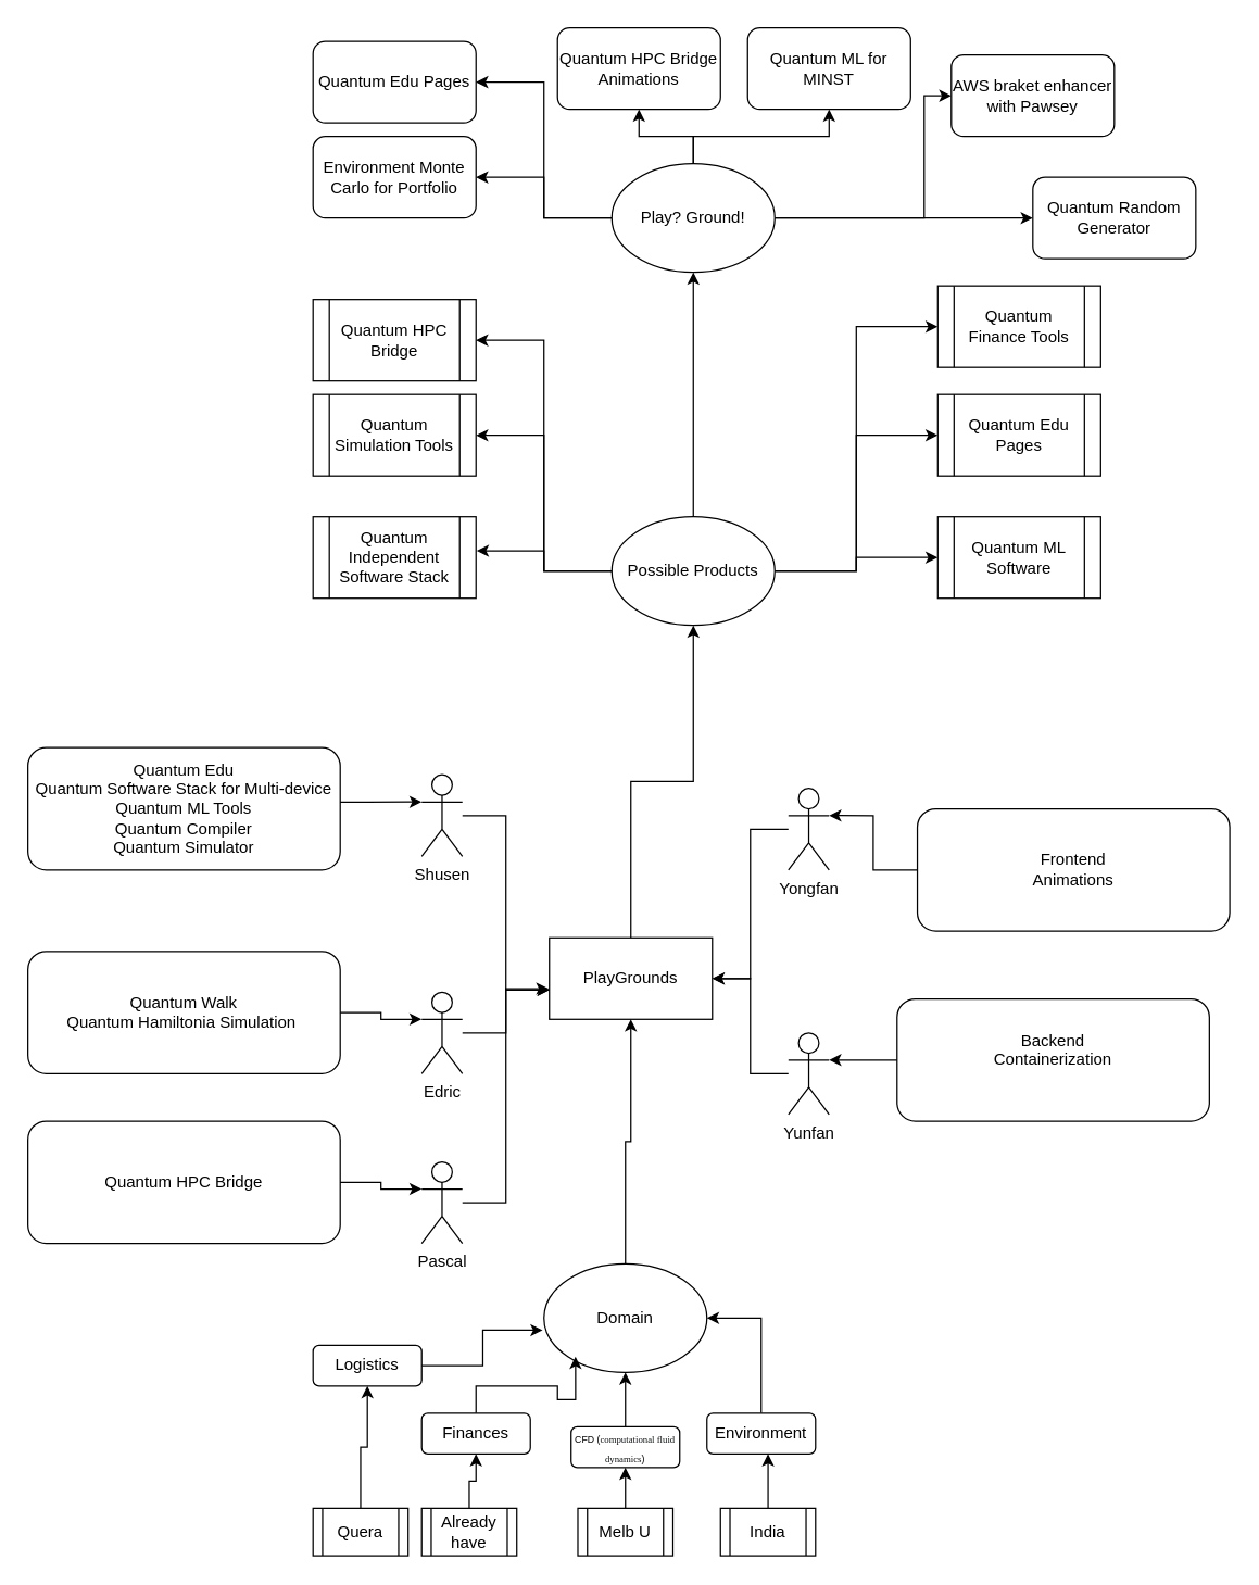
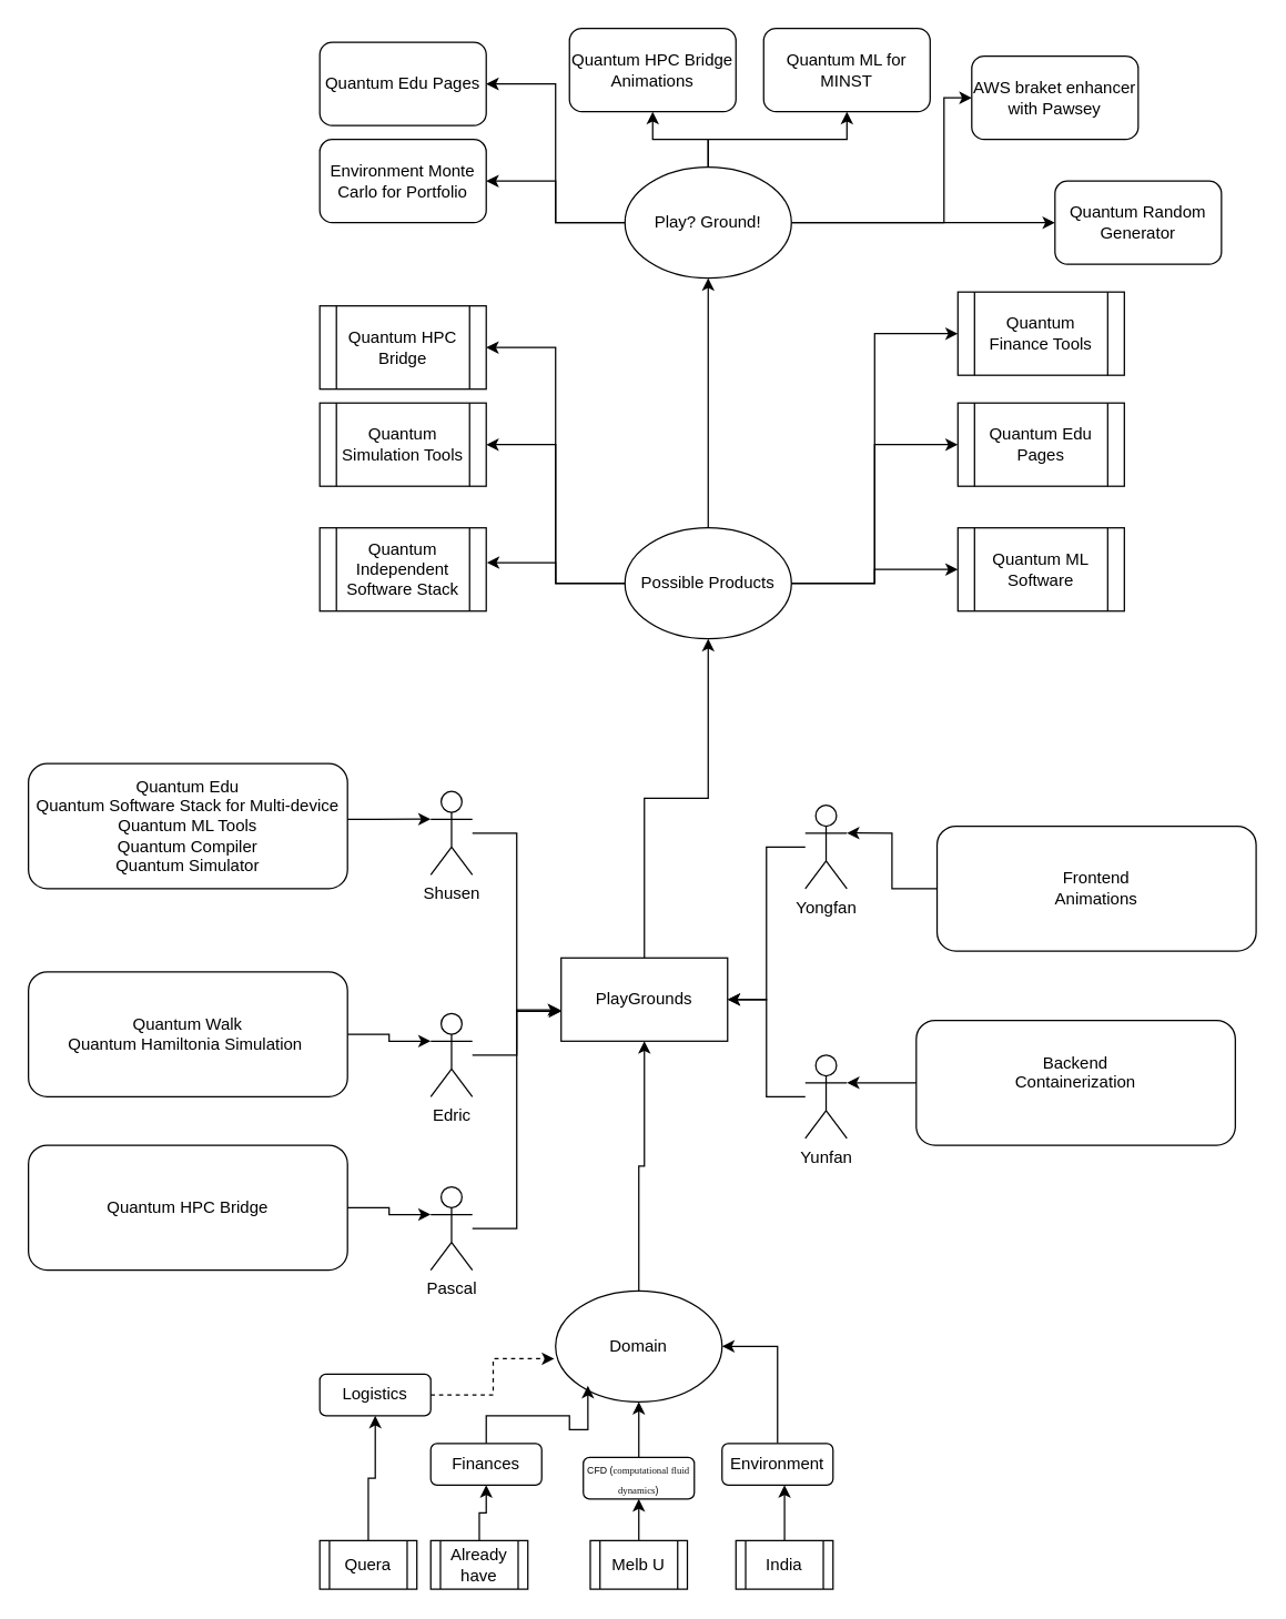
  <mxCell id="0" />
  <mxCell id="1" parent="0" />
  <mxCell id="2" value="Shusen" style="shape=umlActor;verticalLabelPosition=bottom;verticalAlign=top;html=1;outlineConnect=0;" vertex="1" parent="1"><mxGeometry x="310" y="570" width="30" height="60" as="geometry" /></mxCell>
  <mxCell id="3" style="edgeStyle=orthogonalEdgeStyle;rounded=0;orthogonalLoop=1;jettySize=auto;html=1;entryX=0.5;entryY=1;entryDx=0;entryDy=0;" edge="1" parent="1" source="4" target="48"><mxGeometry relative="1" as="geometry" /></mxCell>
  <mxCell id="4" value="PlayGrounds" style="rounded=0;whiteSpace=wrap;html=1;" vertex="1" parent="1"><mxGeometry x="404" y="690" width="120" height="60" as="geometry" /></mxCell>
  <mxCell id="5" value="Quantum Edu&lt;div&gt;Quantum Software Stack for Multi-device&lt;/div&gt;&lt;div&gt;Quantum ML Tools&lt;/div&gt;&lt;div&gt;Quantum Compiler&lt;/div&gt;&lt;div&gt;Quantum Simulator&lt;/div&gt;" style="rounded=1;whiteSpace=wrap;html=1;" vertex="1" parent="1"><mxGeometry x="20" y="550" width="230" height="90" as="geometry" /></mxCell>
  <mxCell id="6" style="edgeStyle=orthogonalEdgeStyle;rounded=0;orthogonalLoop=1;jettySize=auto;html=1;entryX=0;entryY=0.333;entryDx=0;entryDy=0;entryPerimeter=0;" edge="1" parent="1" source="5" target="2"><mxGeometry relative="1" as="geometry"><Array as="points"><mxPoint x="270" y="590" /><mxPoint x="270" y="590" /></Array></mxGeometry></mxCell>
  <mxCell id="7" value="Edric" style="shape=umlActor;verticalLabelPosition=bottom;verticalAlign=top;html=1;outlineConnect=0;" vertex="1" parent="1"><mxGeometry x="310" y="730" width="30" height="60" as="geometry" /></mxCell>
  <mxCell id="8" value="Quantum Walk&lt;div&gt;Quantum Hamiltonia Simulation&amp;nbsp;&lt;/div&gt;" style="rounded=1;whiteSpace=wrap;html=1;" vertex="1" parent="1"><mxGeometry x="20" y="700" width="230" height="90" as="geometry" /></mxCell>
  <mxCell id="9" style="edgeStyle=orthogonalEdgeStyle;rounded=0;orthogonalLoop=1;jettySize=auto;html=1;entryX=0;entryY=0.333;entryDx=0;entryDy=0;entryPerimeter=0;" edge="1" parent="1" source="8" target="7"><mxGeometry relative="1" as="geometry" /></mxCell>
  <mxCell id="10" value="Pascal" style="shape=umlActor;verticalLabelPosition=bottom;verticalAlign=top;html=1;outlineConnect=0;" vertex="1" parent="1"><mxGeometry x="310" y="855" width="30" height="60" as="geometry" /></mxCell>
  <mxCell id="11" value="Quantum HPC Bridge" style="rounded=1;whiteSpace=wrap;html=1;" vertex="1" parent="1"><mxGeometry x="20" y="825" width="230" height="90" as="geometry" /></mxCell>
  <mxCell id="12" style="edgeStyle=orthogonalEdgeStyle;rounded=0;orthogonalLoop=1;jettySize=auto;html=1;entryX=0;entryY=0.333;entryDx=0;entryDy=0;entryPerimeter=0;" edge="1" parent="1" source="11" target="10"><mxGeometry relative="1" as="geometry" /></mxCell>
  <mxCell id="13" style="edgeStyle=orthogonalEdgeStyle;rounded=0;orthogonalLoop=1;jettySize=auto;html=1;entryX=1;entryY=0.5;entryDx=0;entryDy=0;" edge="1" parent="1" source="14" target="4"><mxGeometry relative="1" as="geometry" /></mxCell>
  <mxCell id="14" value="Yongfan" style="shape=umlActor;verticalLabelPosition=bottom;verticalAlign=top;html=1;outlineConnect=0;" vertex="1" parent="1"><mxGeometry x="580" y="580" width="30" height="60" as="geometry" /></mxCell>
  <mxCell id="15" value="Frontend&lt;div&gt;Animations&lt;/div&gt;" style="rounded=1;whiteSpace=wrap;html=1;" vertex="1" parent="1"><mxGeometry x="675" y="595" width="230" height="90" as="geometry" /></mxCell>
  <mxCell id="16" style="edgeStyle=orthogonalEdgeStyle;rounded=0;orthogonalLoop=1;jettySize=auto;html=1;entryX=1;entryY=0.333;entryDx=0;entryDy=0;entryPerimeter=0;" edge="1" parent="1" source="15" target="14"><mxGeometry relative="1" as="geometry" /></mxCell>
  <mxCell id="17" value="Backend&lt;div&gt;Containerization&lt;/div&gt;&lt;div&gt;&lt;br&gt;&lt;/div&gt;" style="rounded=1;whiteSpace=wrap;html=1;" vertex="1" parent="1"><mxGeometry x="660" y="735" width="230" height="90" as="geometry" /></mxCell>
  <mxCell id="18" style="edgeStyle=orthogonalEdgeStyle;rounded=0;orthogonalLoop=1;jettySize=auto;html=1;entryX=1;entryY=0.5;entryDx=0;entryDy=0;" edge="1" parent="1" source="19" target="4"><mxGeometry relative="1" as="geometry" /></mxCell>
  <mxCell id="19" value="Yunfan" style="shape=umlActor;verticalLabelPosition=bottom;verticalAlign=top;html=1;outlineConnect=0;" vertex="1" parent="1"><mxGeometry x="580" y="760" width="30" height="60" as="geometry" /></mxCell>
  <mxCell id="20" style="edgeStyle=orthogonalEdgeStyle;rounded=0;orthogonalLoop=1;jettySize=auto;html=1;entryX=1;entryY=0.333;entryDx=0;entryDy=0;entryPerimeter=0;" edge="1" parent="1" source="17" target="19"><mxGeometry relative="1" as="geometry" /></mxCell>
  <mxCell id="21" style="edgeStyle=orthogonalEdgeStyle;rounded=0;orthogonalLoop=1;jettySize=auto;html=1;entryX=0.002;entryY=0.64;entryDx=0;entryDy=0;entryPerimeter=0;" edge="1" parent="1" source="2" target="4"><mxGeometry relative="1" as="geometry" /></mxCell>
  <mxCell id="22" style="edgeStyle=orthogonalEdgeStyle;rounded=0;orthogonalLoop=1;jettySize=auto;html=1;entryX=-0.006;entryY=0.624;entryDx=0;entryDy=0;entryPerimeter=0;" edge="1" parent="1" source="7" target="4"><mxGeometry relative="1" as="geometry" /></mxCell>
  <mxCell id="23" style="edgeStyle=orthogonalEdgeStyle;rounded=0;orthogonalLoop=1;jettySize=auto;html=1;entryX=0.002;entryY=0.64;entryDx=0;entryDy=0;entryPerimeter=0;" edge="1" parent="1" source="10" target="4"><mxGeometry relative="1" as="geometry" /></mxCell>
  <mxCell id="24" style="edgeStyle=orthogonalEdgeStyle;rounded=0;orthogonalLoop=1;jettySize=auto;html=1;" edge="1" parent="1" source="25" target="4"><mxGeometry relative="1" as="geometry" /></mxCell>
  <mxCell id="25" value="Domain" style="ellipse;whiteSpace=wrap;html=1;" vertex="1" parent="1"><mxGeometry x="400" y="930" width="120" height="80" as="geometry" /></mxCell>
  <mxCell id="26" value="Logistics" style="rounded=1;whiteSpace=wrap;html=1;" vertex="1" parent="1"><mxGeometry x="230" y="990" width="80" height="30" as="geometry" /></mxCell>
  <mxCell id="27" value="Finances" style="rounded=1;whiteSpace=wrap;html=1;" vertex="1" parent="1"><mxGeometry x="310" y="1040" width="80" height="30" as="geometry" /></mxCell>
  <mxCell id="28" style="edgeStyle=orthogonalEdgeStyle;rounded=0;orthogonalLoop=1;jettySize=auto;html=1;entryX=0.5;entryY=1;entryDx=0;entryDy=0;" edge="1" parent="1" source="29" target="25"><mxGeometry relative="1" as="geometry" /></mxCell>
  <mxCell id="29" value="&lt;font style=&quot;font-size: 7px;&quot;&gt;CFD (&lt;span style=&quot;color: rgb(16, 18, 20); font-family: Poppins-Medium; text-align: left; background-color: rgb(255, 255, 255);&quot;&gt;computational fluid dynamics&lt;/span&gt;)&lt;/font&gt;" style="rounded=1;whiteSpace=wrap;html=1;" vertex="1" parent="1"><mxGeometry x="420" y="1050" width="80" height="30" as="geometry" /></mxCell>
  <mxCell id="30" style="edgeStyle=orthogonalEdgeStyle;rounded=0;orthogonalLoop=1;jettySize=auto;html=1;entryX=1;entryY=0.5;entryDx=0;entryDy=0;" edge="1" parent="1" source="31" target="25"><mxGeometry relative="1" as="geometry" /></mxCell>
  <mxCell id="31" value="Environment" style="rounded=1;whiteSpace=wrap;html=1;" vertex="1" parent="1"><mxGeometry x="520" y="1040" width="80" height="30" as="geometry" /></mxCell>
  <mxCell id="32" style="edgeStyle=orthogonalEdgeStyle;rounded=0;orthogonalLoop=1;jettySize=auto;html=1;entryX=0.5;entryY=1;entryDx=0;entryDy=0;" edge="1" parent="1" source="33" target="26"><mxGeometry relative="1" as="geometry" /></mxCell>
  <mxCell id="33" value="Quera" style="shape=process;whiteSpace=wrap;html=1;backgroundOutline=1;" vertex="1" parent="1"><mxGeometry x="230" y="1110" width="70" height="35" as="geometry" /></mxCell>
  <mxCell id="34" style="edgeStyle=orthogonalEdgeStyle;rounded=0;orthogonalLoop=1;jettySize=auto;html=1;entryX=0.5;entryY=1;entryDx=0;entryDy=0;" edge="1" parent="1" source="35" target="27"><mxGeometry relative="1" as="geometry" /></mxCell>
  <mxCell id="35" value="Already have" style="shape=process;whiteSpace=wrap;html=1;backgroundOutline=1;" vertex="1" parent="1"><mxGeometry x="310" y="1110" width="70" height="35" as="geometry" /></mxCell>
  <mxCell id="36" style="edgeStyle=orthogonalEdgeStyle;rounded=0;orthogonalLoop=1;jettySize=auto;html=1;entryX=0.5;entryY=1;entryDx=0;entryDy=0;" edge="1" parent="1" source="37" target="29"><mxGeometry relative="1" as="geometry" /></mxCell>
  <mxCell id="37" value="Melb U" style="shape=process;whiteSpace=wrap;html=1;backgroundOutline=1;" vertex="1" parent="1"><mxGeometry x="425" y="1110" width="70" height="35" as="geometry" /></mxCell>
  <mxCell id="38" value="India" style="shape=process;whiteSpace=wrap;html=1;backgroundOutline=1;" vertex="1" parent="1"><mxGeometry x="530" y="1110" width="70" height="35" as="geometry" /></mxCell>
  <mxCell id="39" style="edgeStyle=orthogonalEdgeStyle;rounded=0;orthogonalLoop=1;jettySize=auto;html=1;entryX=0.563;entryY=1;entryDx=0;entryDy=0;entryPerimeter=0;" edge="1" parent="1" source="38" target="31"><mxGeometry relative="1" as="geometry" /></mxCell>
- <mxCell id="40" style="edgeStyle=orthogonalEdgeStyle;rounded=0;orthogonalLoop=1;jettySize=auto;html=1;entryX=-0.008;entryY=0.611;entryDx=0;entryDy=0;entryPerimeter=0;" edge="1" parent="1" source="26" target="25"><mxGeometry relative="1" as="geometry" /></mxCell>
+ <mxCell id="40" style="edgeStyle=orthogonalEdgeStyle;rounded=0;orthogonalLoop=1;jettySize=auto;html=1;entryX=-0.008;entryY=0.611;entryDx=0;entryDy=0;entryPerimeter=0;dashed=1;" edge="1" parent="1" source="26" target="25"><mxGeometry relative="1" as="geometry" /></mxCell>
  <mxCell id="41" style="edgeStyle=orthogonalEdgeStyle;rounded=0;orthogonalLoop=1;jettySize=auto;html=1;entryX=0.194;entryY=0.855;entryDx=0;entryDy=0;entryPerimeter=0;exitX=0.5;exitY=0;exitDx=0;exitDy=0;" edge="1" parent="1" source="27" target="25"><mxGeometry relative="1" as="geometry" /></mxCell>
  <mxCell id="42" style="edgeStyle=orthogonalEdgeStyle;rounded=0;orthogonalLoop=1;jettySize=auto;html=1;entryX=1;entryY=0.5;entryDx=0;entryDy=0;" edge="1" parent="1" source="48" target="49"><mxGeometry relative="1" as="geometry" /></mxCell>
  <mxCell id="43" style="edgeStyle=orthogonalEdgeStyle;rounded=0;orthogonalLoop=1;jettySize=auto;html=1;entryX=1;entryY=0.5;entryDx=0;entryDy=0;" edge="1" parent="1" source="48" target="50"><mxGeometry relative="1" as="geometry" /></mxCell>
  <mxCell id="44" style="edgeStyle=orthogonalEdgeStyle;rounded=0;orthogonalLoop=1;jettySize=auto;html=1;entryX=0;entryY=0.5;entryDx=0;entryDy=0;" edge="1" parent="1" source="48" target="52"><mxGeometry relative="1" as="geometry" /></mxCell>
  <mxCell id="45" style="edgeStyle=orthogonalEdgeStyle;rounded=0;orthogonalLoop=1;jettySize=auto;html=1;entryX=0;entryY=0.5;entryDx=0;entryDy=0;" edge="1" parent="1" source="48" target="54"><mxGeometry relative="1" as="geometry" /></mxCell>
  <mxCell id="46" style="edgeStyle=orthogonalEdgeStyle;rounded=0;orthogonalLoop=1;jettySize=auto;html=1;entryX=0.5;entryY=1;entryDx=0;entryDy=0;" edge="1" parent="1" source="48" target="63"><mxGeometry relative="1" as="geometry" /></mxCell>
  <mxCell id="47" style="edgeStyle=orthogonalEdgeStyle;rounded=0;orthogonalLoop=1;jettySize=auto;html=1;entryX=0;entryY=0.5;entryDx=0;entryDy=0;" edge="1" parent="1" source="48" target="51"><mxGeometry relative="1" as="geometry" /></mxCell>
  <mxCell id="48" value="Possible Products" style="ellipse;whiteSpace=wrap;html=1;" vertex="1" parent="1"><mxGeometry x="450" y="380" width="120" height="80" as="geometry" /></mxCell>
  <mxCell id="49" value="Quantum Simulation Tools" style="shape=process;whiteSpace=wrap;html=1;backgroundOutline=1;" vertex="1" parent="1"><mxGeometry x="230" y="290" width="120" height="60" as="geometry" /></mxCell>
  <mxCell id="50" value="Quantum HPC Bridge" style="shape=process;whiteSpace=wrap;html=1;backgroundOutline=1;" vertex="1" parent="1"><mxGeometry x="230" y="220" width="120" height="60" as="geometry" /></mxCell>
  <mxCell id="51" value="Quantum Finance Tools" style="shape=process;whiteSpace=wrap;html=1;backgroundOutline=1;" vertex="1" parent="1"><mxGeometry x="690" y="210" width="120" height="60" as="geometry" /></mxCell>
  <mxCell id="52" value="Quantum Edu Pages" style="shape=process;whiteSpace=wrap;html=1;backgroundOutline=1;" vertex="1" parent="1"><mxGeometry x="690" y="290" width="120" height="60" as="geometry" /></mxCell>
  <mxCell id="53" value="Quantum Independent Software Stack" style="shape=process;whiteSpace=wrap;html=1;backgroundOutline=1;" vertex="1" parent="1"><mxGeometry x="230" y="380" width="120" height="60" as="geometry" /></mxCell>
  <mxCell id="54" value="Quantum ML Software" style="shape=process;whiteSpace=wrap;html=1;backgroundOutline=1;" vertex="1" parent="1"><mxGeometry x="690" y="380" width="120" height="60" as="geometry" /></mxCell>
  <mxCell id="55" style="edgeStyle=orthogonalEdgeStyle;rounded=0;orthogonalLoop=1;jettySize=auto;html=1;entryX=1.004;entryY=0.418;entryDx=0;entryDy=0;entryPerimeter=0;" edge="1" parent="1" source="48" target="53"><mxGeometry relative="1" as="geometry" /></mxCell>
  <mxCell id="56" value="Quantum Edu Pages" style="rounded=1;whiteSpace=wrap;html=1;" vertex="1" parent="1"><mxGeometry x="230" y="30" width="120" height="60" as="geometry" /></mxCell>
  <mxCell id="57" style="edgeStyle=orthogonalEdgeStyle;rounded=0;orthogonalLoop=1;jettySize=auto;html=1;" edge="1" parent="1" source="63" target="64"><mxGeometry relative="1" as="geometry" /></mxCell>
  <mxCell id="58" style="edgeStyle=orthogonalEdgeStyle;rounded=0;orthogonalLoop=1;jettySize=auto;html=1;entryX=1;entryY=0.5;entryDx=0;entryDy=0;" edge="1" parent="1" source="63" target="56"><mxGeometry relative="1" as="geometry" /></mxCell>
  <mxCell id="59" style="edgeStyle=orthogonalEdgeStyle;rounded=0;orthogonalLoop=1;jettySize=auto;html=1;entryX=0.5;entryY=1;entryDx=0;entryDy=0;" edge="1" parent="1" source="63" target="65"><mxGeometry relative="1" as="geometry" /></mxCell>
  <mxCell id="60" style="edgeStyle=orthogonalEdgeStyle;rounded=0;orthogonalLoop=1;jettySize=auto;html=1;entryX=0.5;entryY=1;entryDx=0;entryDy=0;" edge="1" parent="1" source="63" target="66"><mxGeometry relative="1" as="geometry" /></mxCell>
  <mxCell id="61" style="edgeStyle=orthogonalEdgeStyle;rounded=0;orthogonalLoop=1;jettySize=auto;html=1;entryX=0;entryY=0.5;entryDx=0;entryDy=0;" edge="1" parent="1" source="63" target="67"><mxGeometry relative="1" as="geometry"><Array as="points"><mxPoint x="680" y="160" /><mxPoint x="680" y="70" /></Array></mxGeometry></mxCell>
  <mxCell id="62" style="edgeStyle=orthogonalEdgeStyle;rounded=0;orthogonalLoop=1;jettySize=auto;html=1;entryX=0;entryY=0.5;entryDx=0;entryDy=0;" edge="1" parent="1" source="63" target="68"><mxGeometry relative="1" as="geometry" /></mxCell>
  <mxCell id="63" value="Play? Ground!" style="ellipse;whiteSpace=wrap;html=1;" vertex="1" parent="1"><mxGeometry x="450" y="120" width="120" height="80" as="geometry" /></mxCell>
  <mxCell id="64" value="Environment Monte Carlo for Portfolio" style="rounded=1;whiteSpace=wrap;html=1;" vertex="1" parent="1"><mxGeometry x="230" y="100" width="120" height="60" as="geometry" /></mxCell>
  <mxCell id="65" value="Quantum HPC Bridge Animations" style="rounded=1;whiteSpace=wrap;html=1;" vertex="1" parent="1"><mxGeometry x="410" y="20" width="120" height="60" as="geometry" /></mxCell>
  <mxCell id="66" value="Quantum ML for MINST" style="rounded=1;whiteSpace=wrap;html=1;" vertex="1" parent="1"><mxGeometry x="550" y="20" width="120" height="60" as="geometry" /></mxCell>
  <mxCell id="67" value="AWS braket enhancer with Pawsey" style="rounded=1;whiteSpace=wrap;html=1;" vertex="1" parent="1"><mxGeometry x="700" y="40" width="120" height="60" as="geometry" /></mxCell>
  <mxCell id="68" value="Quantum Random Generator" style="rounded=1;whiteSpace=wrap;html=1;" vertex="1" parent="1"><mxGeometry x="760" y="130" width="120" height="60" as="geometry" /></mxCell>
